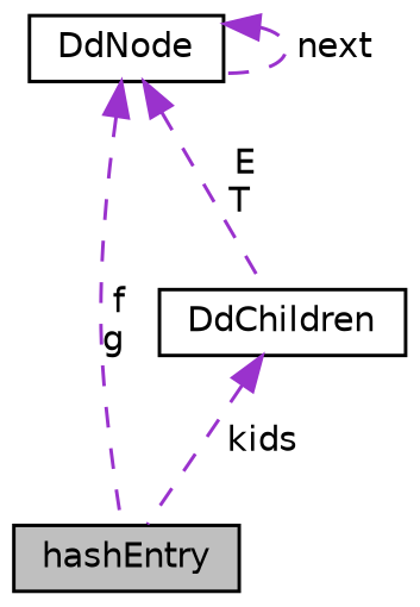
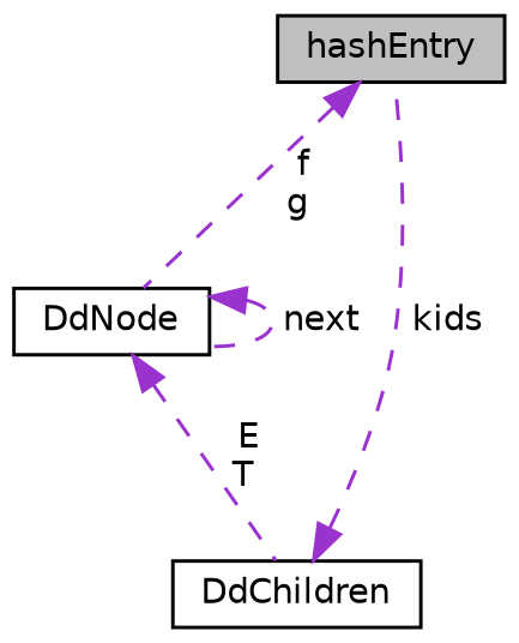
  digraph {
    node [color=black fillcolor=white fontname=Helvetica fontsize=10 shape=record style=filled]
    edge [color=darkorchid3 dir=back fontname=Helvetica fontsize=10 labelfontname=Helvetica labelfontsize=10 style=dashed]
    n1 [fillcolor=grey75 fontcolor=black height=0.2 label=hashEntry width=0.4]
    n2 [height=0.2 label=DdNode width=0.4]
    n3 [height=0.2 label=DdChildren width=0.4]
-   n2 -> n1 [label=" f\ng"]
+   n1 -> n2 [label=" f\ng"]
    n2 -> n2 [label=" next"]
    n2 -> n3 [label=" E\nT"]
    n3 -> n1 [label=" kids"]
  }
